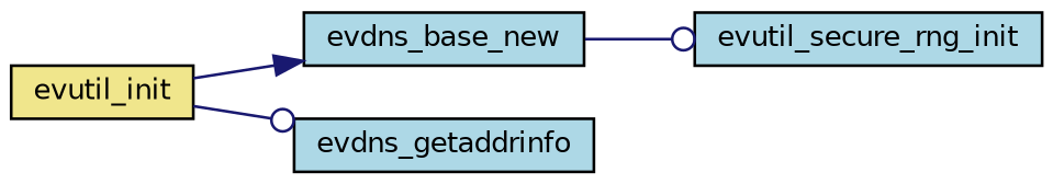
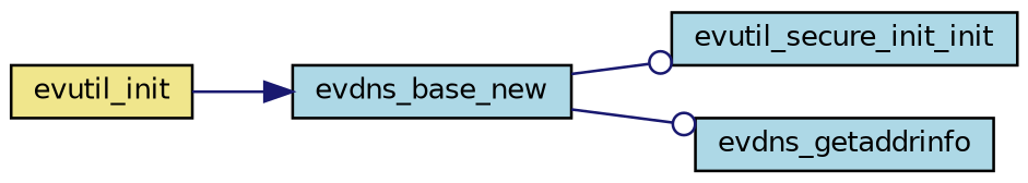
  digraph {
    rankdir=LR
    node [color=black fillcolor=lightblue fontname=Helvetica fontsize=10 shape=record style=filled]
    edge [arrowhead=odot color=midnightblue fontname=Helvetica fontsize=10 labelfontname=Helvetica labelfontsize=10 style=solid]
    n1 [fillcolor=khaki fontcolor=black height=0.2 label=evutil_init width=0.4]
    n2 [height=0.2 label=evdns_base_new width=0.4]
-   n3 [height=0.2 label=evutil_secure_rng_init width=0.4]
+   n3 [height=0.2 label=evutil_secure_init_init width=0.4]
    n4 [height=0.2 label=evdns_getaddrinfo width=0.4]
    n1 -> n2 [arrowhead=normal]
    n2 -> n3
-   n1 -> n4
+   n2 -> n4
  }
